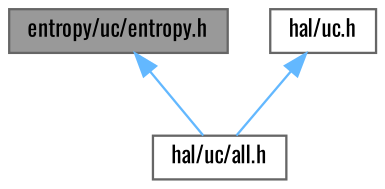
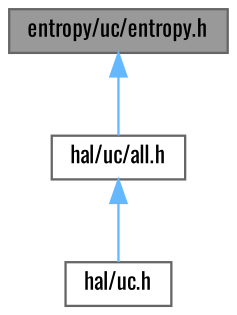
  digraph {
    fontname=Oswald
    node [color=grey40 fillcolor=white fontname=Oswald fontsize=10 shape=box style=filled]
    edge [color=steelblue1 dir=back fontname=Oswald fontsize=10 labelfontname=Helvetica labelfontsize=10 style=solid]
    n1 [color=gray40 fillcolor=grey60 fontcolor=black height=0.2 label="entropy/uc/entropy.h" width=0.4]
    n2 [height=0.2 label="hal/uc/all.h" width=0.4]
    n3 [height=0.2 label="hal/uc.h" width=0.4]
    n1 -> n2
-   n3 -> n2
+   n2 -> n3
  }
